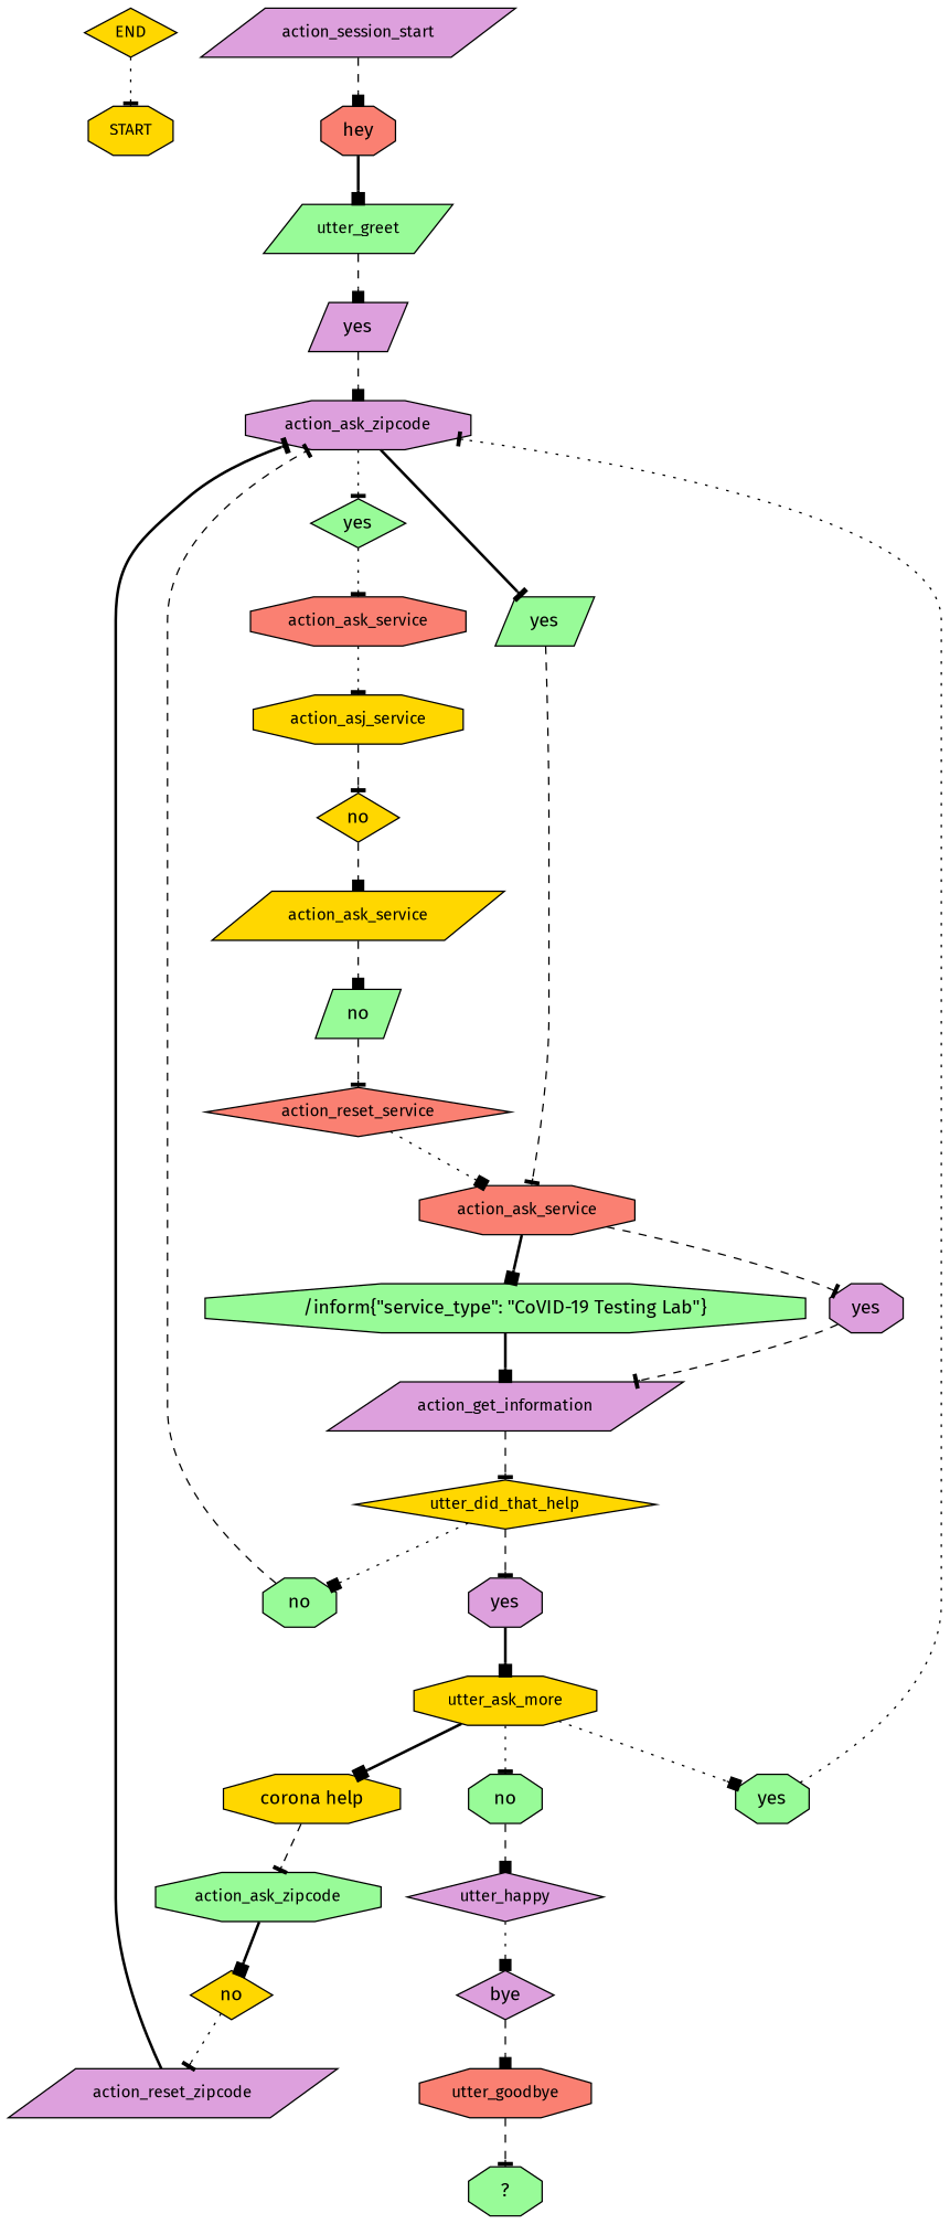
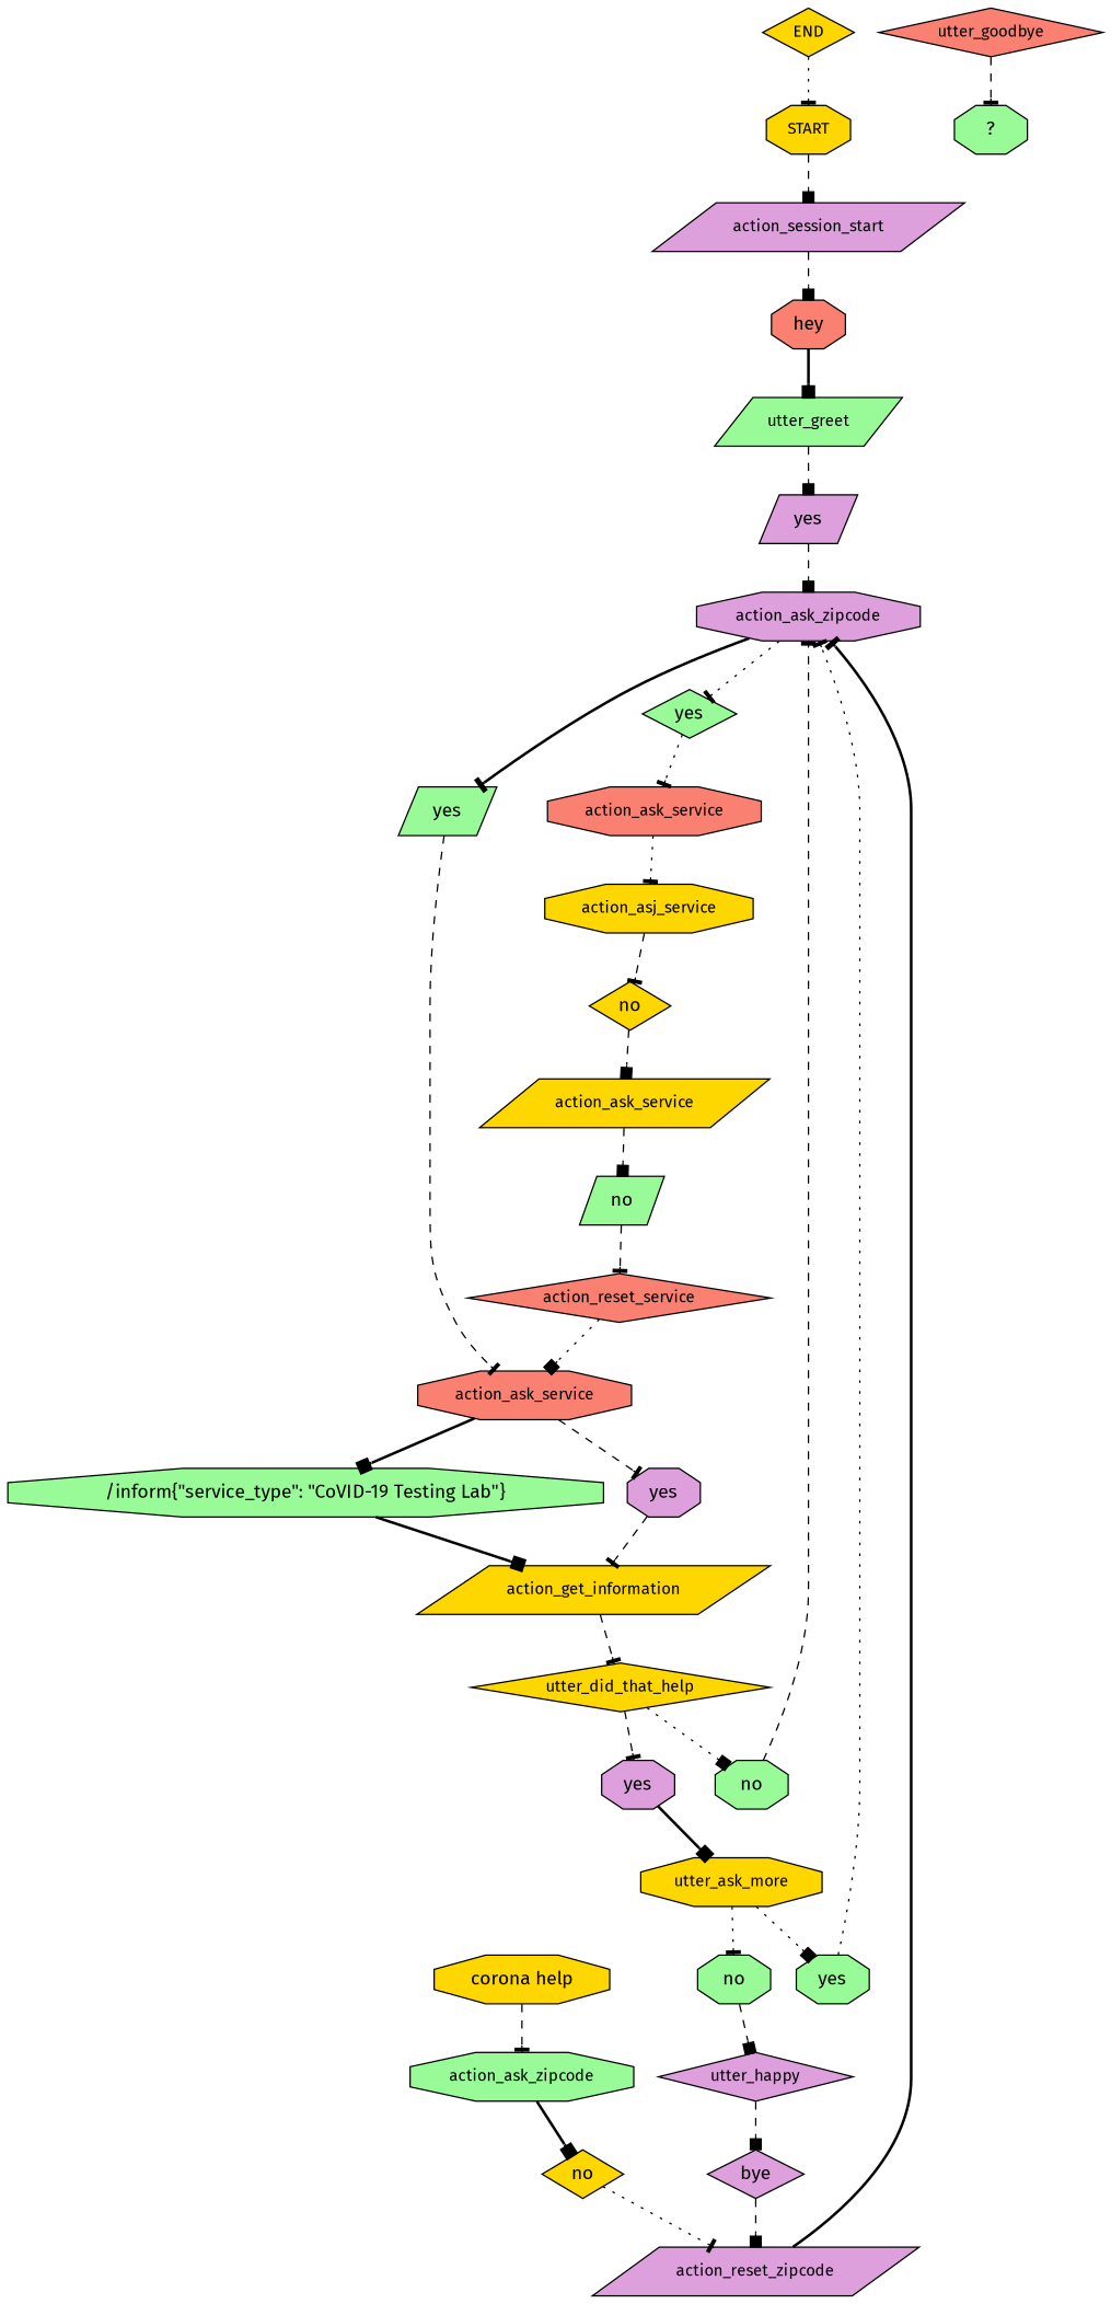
  digraph {
    fontname="Fira Sans"
    node [fillcolor=gold fontname="Fira Sans" fontsize=12 shape=octagon style=filled]
    edge [arrowhead=tee fontname="Fira Sans" style=dashed]
    n1 [label=START]
    n2 [fillcolor=plum label=action_session_start shape=parallelogram]
    n3 [label=END shape=diamond]
    n4 [fillcolor=salmon label=hey fontsize=""]
    n5 [fillcolor=palegreen label=utter_greet shape=parallelogram]
    n6 [fillcolor=plum label=yes shape=parallelogram fontsize=""]
    n7 [fillcolor=plum label=action_ask_zipcode]
    n8 [fillcolor=palegreen label=yes shape=parallelogram fontsize=""]
    n9 [fillcolor=palegreen label=yes shape=diamond fontsize=""]
    n10 [fillcolor=salmon label=action_ask_service]
    n11 [fillcolor=salmon label=action_ask_service]
    n12 [fillcolor=palegreen label="/inform{\"service_type\": \"CoVID-19 Testing Lab\"}" fontsize=""]
    n13 [fillcolor=plum label=yes fontsize=""]
-   n14 [fillcolor=plum label=action_get_information shape=parallelogram]
+   n14 [label=action_get_information shape=parallelogram]
    n15 [label=utter_did_that_help shape=diamond]
    n16 [fillcolor=plum label=yes fontsize=""]
    n17 [fillcolor=palegreen label=no fontsize=""]
    n18 [label=utter_ask_more]
    n19 [label="corona help" fontsize=""]
    n20 [fillcolor=palegreen label=yes fontsize=""]
    n21 [fillcolor=palegreen label=no fontsize=""]
    n22 [fillcolor=palegreen label=action_ask_zipcode]
    n23 [fillcolor=plum label=utter_happy shape=diamond]
    n24 [label=no shape=diamond fontsize=""]
    n25 [fillcolor=plum label=action_reset_zipcode shape=parallelogram]
    n26 [label=action_asj_service]
    n27 [label=no shape=diamond fontsize=""]
    n28 [label=action_ask_service shape=parallelogram]
    n29 [fillcolor=palegreen label=no shape=parallelogram fontsize=""]
    n30 [fillcolor=salmon label=action_reset_service shape=diamond]
    n31 [fillcolor=plum label=bye shape=diamond fontsize=""]
-   n32 [fillcolor=salmon label=utter_goodbye]
+   n32 [fillcolor=salmon label=utter_goodbye shape=diamond]
    n33 [fillcolor=palegreen label="  ?  " fontsize=""]
+   n1 -> n2 [arrowhead=box]
    n2 -> n4 [arrowhead=box]
    n3 -> n1 [style=dotted]
    n4 -> n5 [arrowhead=box style=bold]
    n5 -> n6 [arrowhead=box]
    n6 -> n7 [arrowhead=box]
    n7 -> n8 [style=bold]
    n7 -> n9 [style=dotted]
    n8 -> n10
    n9 -> n11 [style=dotted]
    n10 -> n12 [arrowhead=box style=bold]
    n10 -> n13
    n11 -> n26 [style=dotted]
    n12 -> n14 [arrowhead=box style=bold]
    n13 -> n14
    n14 -> n15
    n15 -> n16
    n15 -> n17 [arrowhead=box style=dotted]
    n16 -> n18 [arrowhead=box style=bold]
    n17 -> n7
-   n18 -> n19 [arrowhead=box style=bold]
    n18 -> n20 [arrowhead=box style=dotted]
    n18 -> n21 [style=dotted]
    n19 -> n22
    n20 -> n7 [style=dotted]
    n21 -> n23 [arrowhead=box]
    n22 -> n24 [arrowhead=box style=bold]
-   n23 -> n31 [arrowhead=box style=dotted]
+   n23 -> n31 [arrowhead=box]
    n24 -> n25 [style=dotted]
    n25 -> n7 [style=bold]
    n26 -> n27
    n27 -> n28 [arrowhead=box]
    n28 -> n29 [arrowhead=box]
    n29 -> n30
    n30 -> n10 [arrowhead=box style=dotted]
-   n31 -> n32 [arrowhead=box]
+   n31 -> n25 [arrowhead=box]
    n32 -> n33
  }
